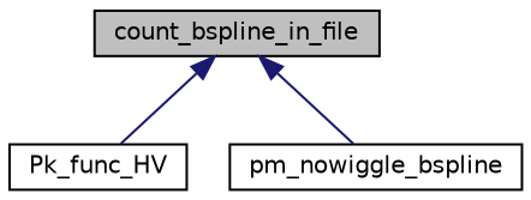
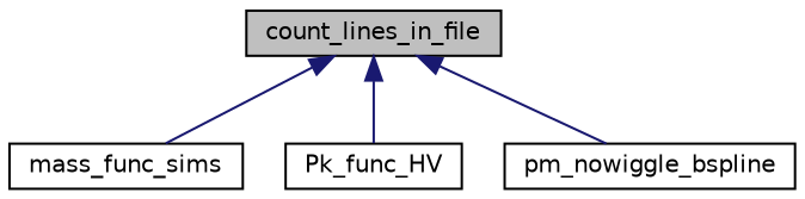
  digraph {
    rankdir=TB
    node [color=black fillcolor=white fontname=Helvetica fontsize=10 shape=record style=filled]
    edge [color=midnightblue dir=back fontname=Helvetica fontsize=10 labelfontname=Helvetica labelfontsize=10 style=solid]
-   n1 [fillcolor=grey75 fontcolor=black height=0.2 label=count_bspline_in_file width=0.4]
+   n1 [fillcolor=grey75 fontcolor=black height=0.2 label=count_lines_in_file width=0.4]
+   n2 [height=0.2 label=mass_func_sims width=0.4]
    n3 [height=0.2 label=Pk_func_HV width=0.4]
    n4 [height=0.2 label=pm_nowiggle_bspline width=0.4]
+   n1 -> n2
    n1 -> n3
    n1 -> n4
  }
